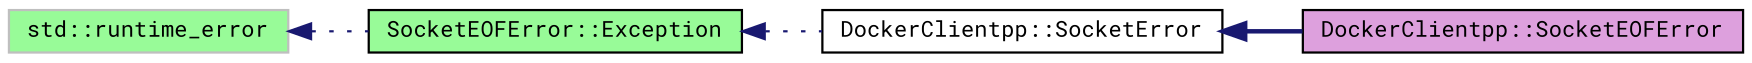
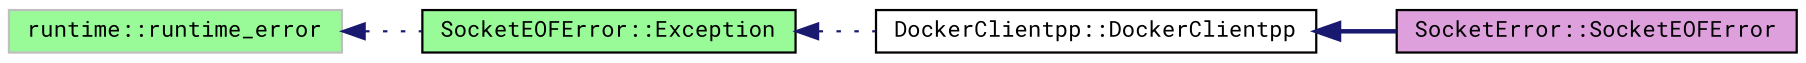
  digraph {
    fontname="Roboto Mono"
    rankdir=LR
    node [color=black fillcolor=palegreen fontname="Roboto Mono" fontsize=10 shape=record style=filled]
    edge [color=midnightblue dir=back fontname="Roboto Mono" fontsize=10 labelfontname=Helvetica labelfontsize=10 style=dotted]
-   n1 [fillcolor=white fontcolor=black height=0.2 label="DockerClientpp::SocketError" width=0.4]
-   n2 [fillcolor=plum height=0.2 label="DockerClientpp::SocketEOFError" width=0.4]
+   n1 [fillcolor=white fontcolor=black height=0.2 label="DockerClientpp::DockerClientpp" width=0.4]
+   n2 [fillcolor=plum height=0.2 label="SocketError::SocketEOFError" width=0.4]
    n3 [height=0.2 label="SocketEOFError::Exception" width=0.4]
-   n4 [color=grey75 height=0.2 label="std::runtime_error" width=0.4]
+   n4 [color=grey75 height=0.2 label="runtime::runtime_error" width=0.4]
    n1 -> n2 [style=bold]
    n3 -> n1
    n4 -> n3
  }
